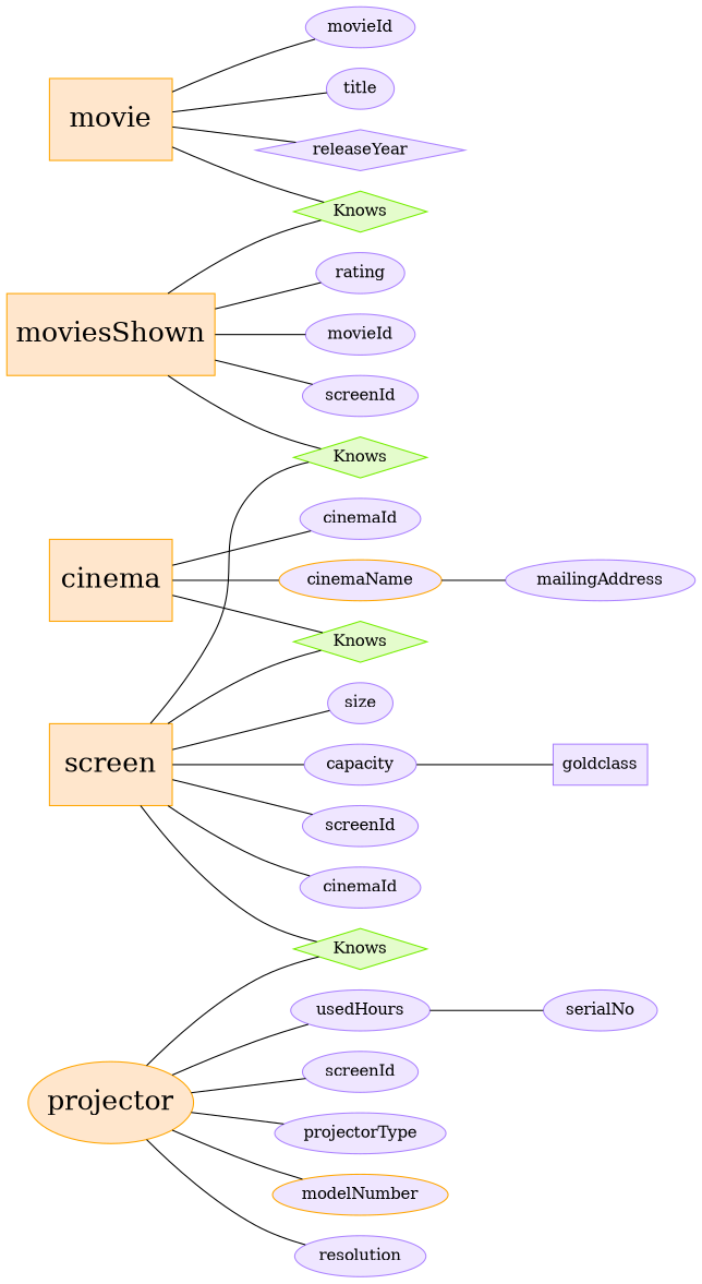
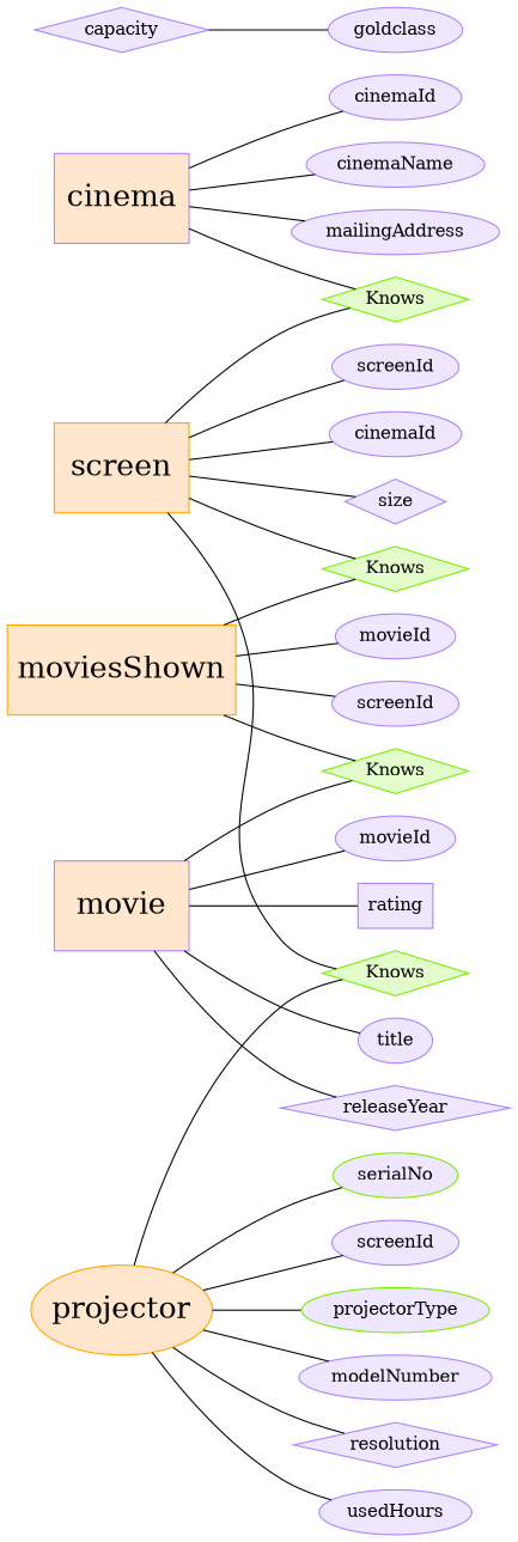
  graph {
    rankdir=LR
    splines=true
    node [color=mediumpurple1 fillcolor="#EFE6FF" shape=ellipse style=filled]
-   cinema [color=orange fillcolor="#FFE6CC" fontsize=24 height=1 shape=box width=1.5]
-   movie [color=orange fillcolor="#FFE6CC" fontsize=24 height=1 shape=box width=1.5]
+   cinema [fillcolor="#FFE6CC" fontsize=24 height=1 shape=box width=1.5]
+   movie [fillcolor="#FFE6CC" fontsize=24 height=1 shape=box width=1.5]
    moviesShown [color=orange fillcolor="#FFE6CC" fontsize=24 height=1 shape=box width=1.5]
    projector [color=orange fillcolor="#FFE6CC" fontsize=24 height=1 width=1.5]
    screen [color=orange fillcolor="#FFE6CC" fontsize=24 height=1 shape=box width=1.5]
    n6 [color=chartreuse2 fillcolor="#E4FCCC" label=Knows shape=diamond]
    n7 [color=chartreuse2 fillcolor="#E4FCCC" label=Knows shape=diamond]
    n8 [color=chartreuse2 fillcolor="#E4FCCC" label=Knows shape=diamond]
    n9 [color=chartreuse2 fillcolor="#E4FCCC" label=Knows shape=diamond]
    n10 [label=cinemaId]
-   n11 [color=orange label=cinemaName]
+   n11 [label=cinemaName]
    n12 [label=mailingAddress]
-   n13 [label=rating]
+   n13 [label=rating shape=box]
    n14 [label=movieId]
    n15 [label=title]
    n16 [label=releaseYear shape=diamond]
    n17 [label=movieId]
    n18 [label=screenId]
-   n19 [label=serialNo]
+   n19 [color=chartreuse2 label=serialNo]
    n20 [label=screenId]
-   n21 [label=projectorType]
-   n22 [color=orange label=modelNumber]
-   n23 [label=resolution]
+   n21 [color=chartreuse2 label=projectorType]
+   n22 [label=modelNumber]
+   n23 [label=resolution shape=diamond]
    n24 [label=usedHours]
    n25 [label=screenId]
    n26 [label=cinemaId]
-   n27 [label=size]
-   n28 [label=capacity]
-   n29 [label=goldclass shape=box]
+   n27 [label=size shape=diamond]
+   n28 [label=capacity shape=diamond]
+   n29 [label=goldclass]
    subgraph sub_1 {
      cinema
    }
    subgraph sub_2 {
      movie
    }
    subgraph sub_3 {
      moviesShown
    }
    subgraph sub_4 {
      projector
    }
    subgraph sub_5 {
      screen
    }
    subgraph sub_6 {
      subgraph sub_7 {
        n6
      }
    }
    subgraph sub_8 {
      subgraph sub_9 {
        n7
      }
    }
    subgraph sub_10 {
      subgraph sub_11 {
        n8
      }
    }
    subgraph sub_12 {
      subgraph sub_13 {
        n9
      }
    }
    subgraph sub_14 {
      subgraph sub_15 {
        n10
      }
      subgraph sub_16 {
        n11
      }
      subgraph sub_17 {
        n12
      }
    }
    subgraph sub_18 {
      subgraph sub_19 {
        n13
      }
      subgraph sub_20 {
        n14
      }
      subgraph sub_21 {
        n15
      }
      subgraph sub_22 {
        n16
      }
    }
    subgraph sub_23 {
      subgraph sub_24 {
        n17
      }
      subgraph sub_25 {
        n18
      }
    }
    subgraph sub_26 {
      subgraph sub_27 {
        n19
      }
      subgraph sub_28 {
        n20
      }
      subgraph sub_29 {
        n21
      }
      subgraph sub_30 {
        n22
      }
      subgraph sub_31 {
        n23
      }
      subgraph sub_32 {
        n24
      }
    }
    subgraph sub_33 {
      subgraph sub_34 {
        n25
      }
      subgraph sub_35 {
        n26
      }
      subgraph sub_36 {
        n27
      }
      subgraph sub_37 {
        n28
      }
      subgraph sub_38 {
        n29
      }
    }
    cinema -- n9
    cinema -- n10
    cinema -- n11
-   n11 -- n12
+   cinema -- n12
    movie -- n6
-   moviesShown -- n13
+   movie -- n13
    movie -- n14
    movie -- n15
    movie -- n16
    moviesShown -- n6
    moviesShown -- n7
    moviesShown -- n17
    moviesShown -- n18
    projector -- n8
-   n24 -- n19
+   projector -- n19
    projector -- n20
    projector -- n21
    projector -- n22
    projector -- n23
    projector -- n24
    screen -- n7
    screen -- n8
    screen -- n9
    screen -- n25
    screen -- n26
    screen -- n27
-   screen -- n28
    n28 -- n29
  }
